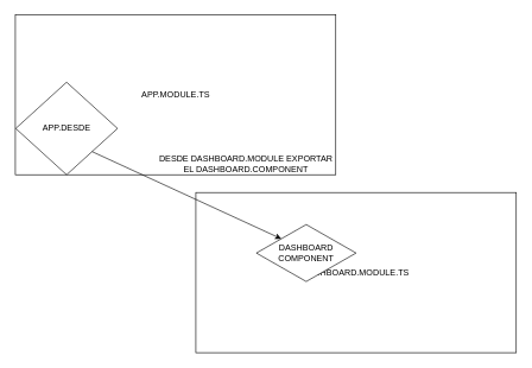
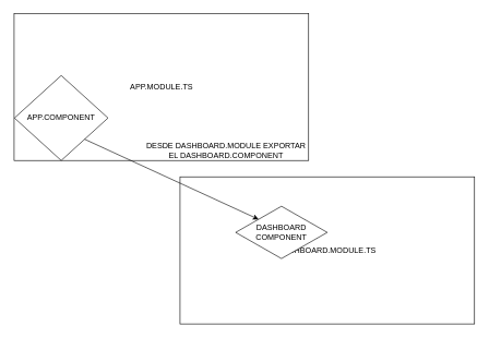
  <mxCell id="0" />
  <mxCell id="1" parent="0" />
  <mxCell id="2" value="APP.MODULE.TS" style="whiteSpace=wrap;html=1;" vertex="1" parent="1"><mxGeometry x="20.5" y="20" width="450" height="225" as="geometry" /></mxCell>
- <mxCell id="3" value="APP.DESDE" style="rhombus;whiteSpace=wrap;html=1;" vertex="1" parent="1"><mxGeometry x="21" y="115" width="143" height="130" as="geometry" /></mxCell>
+ <mxCell id="3" value="APP.COMPONENT" style="rhombus;whiteSpace=wrap;html=1;" vertex="1" parent="1"><mxGeometry x="21" y="115" width="143" height="130" as="geometry" /></mxCell>
  <mxCell id="4" value="DASHBOARD.MODULE.TS&lt;br&gt;" style="whiteSpace=wrap;html=1;" vertex="1" parent="1"><mxGeometry x="274" y="270" width="450" height="225" as="geometry" /></mxCell>
  <mxCell id="5" value="DASHBOARD COMPONENT" style="rhombus;whiteSpace=wrap;html=1;" vertex="1" parent="1"><mxGeometry x="359" y="315" width="140" height="80" as="geometry" /></mxCell>
  <mxCell id="6" style="edgeStyle=none;html=1;exitX=1;exitY=1;exitDx=0;exitDy=0;entryX=0;entryY=0;entryDx=0;entryDy=0;" edge="1" parent="1" source="3" target="5"><mxGeometry relative="1" as="geometry" /></mxCell>
  <mxCell id="7" value="DESDE DASHBOARD.MODULE EXPORTAR&lt;br&gt;EL DASHBOARD.COMPONENT" style="text;html=1;align=center;verticalAlign=middle;resizable=0;points=[];autosize=1;strokeColor=none;fillColor=none;" vertex="1" parent="1"><mxGeometry x="209" y="210" width="270" height="40" as="geometry" /></mxCell>
